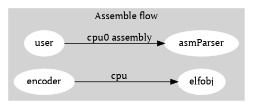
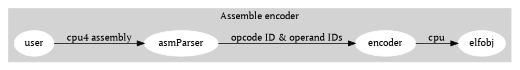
  digraph {
    fontname="PT Serif"
    rankdir=LR
    node [color=white fontname="PT Serif" style=filled]
    edge [fontname="PT Serif"]
    user
    asmParser
    encoder
    elfobj
    subgraph cluster_1 {
      color=lightgrey
-     label="Assemble flow"
+     label="Assemble encoder"
      style=filled
      user
      asmParser
      encoder
      elfobj
    }
-   user -> asmParser [label="cpu0 assembly"]
+   user -> asmParser [label="cpu4 assembly"]
+   asmParser -> encoder [label="opcode ID & operand IDs"]
    encoder -> elfobj [label=cpu]
  }
